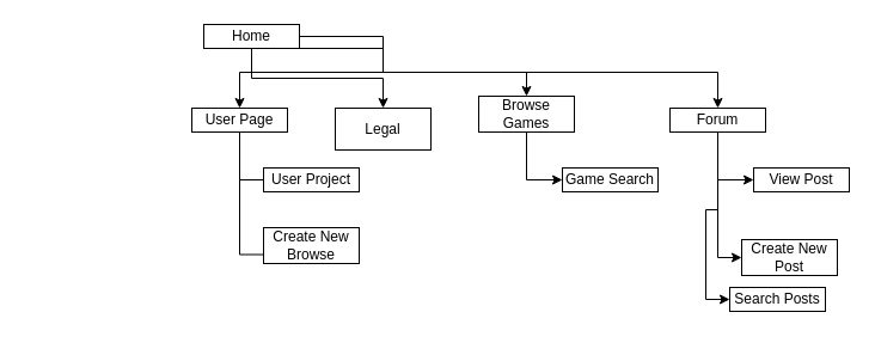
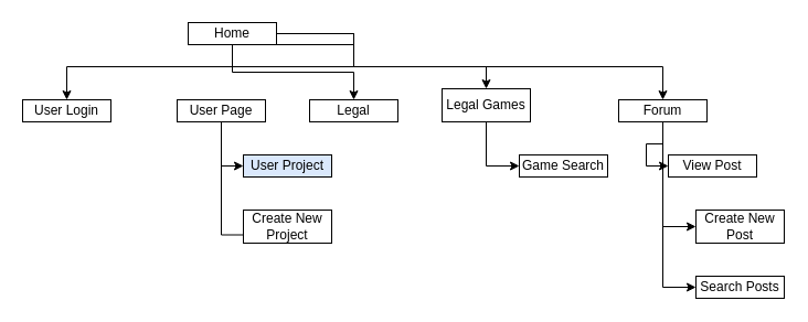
  <mxCell id="0" />
  <mxCell id="1" parent="0" />
- <mxCell id="2" style="edgeStyle=orthogonalEdgeStyle;rounded=0;orthogonalLoop=1;jettySize=auto;html=1;exitX=0.5;exitY=1;exitDx=0;exitDy=0;entryX=0.5;entryY=0;entryDx=0;entryDy=0;" edge="1" parent="1" source="7" target="10"><mxGeometry relative="1" as="geometry"><Array as="points"><mxPoint x="320" y="60" /><mxPoint x="200" y="60" /></Array></mxGeometry></mxCell>
  <mxCell id="3" style="edgeStyle=orthogonalEdgeStyle;rounded=0;orthogonalLoop=1;jettySize=auto;html=1;exitX=0.5;exitY=1;exitDx=0;exitDy=0;entryX=0.5;entryY=0;entryDx=0;entryDy=0;" edge="1" parent="1" source="7" target="23"><mxGeometry relative="1" as="geometry"><Array as="points"><mxPoint x="320" y="60" /><mxPoint x="440" y="60" /></Array></mxGeometry></mxCell>
  <mxCell id="4" style="edgeStyle=orthogonalEdgeStyle;rounded=0;orthogonalLoop=1;jettySize=auto;html=1;entryX=0.5;entryY=0;entryDx=0;entryDy=0;" edge="1" parent="1" source="7" target="15"><mxGeometry relative="1" as="geometry"><Array as="points"><mxPoint x="320" y="60" /><mxPoint x="600" y="60" /></Array></mxGeometry></mxCell>
+ <mxCell id="5" style="edgeStyle=orthogonalEdgeStyle;rounded=0;orthogonalLoop=1;jettySize=auto;html=1;entryX=0.5;entryY=0;entryDx=0;entryDy=0;" edge="1" parent="1" source="7" target="17"><mxGeometry relative="1" as="geometry"><Array as="points"><mxPoint x="320" y="60" /><mxPoint x="60" y="60" /></Array></mxGeometry></mxCell>
  <mxCell id="6" style="edgeStyle=orthogonalEdgeStyle;rounded=0;orthogonalLoop=1;jettySize=auto;html=1;exitX=0.5;exitY=1;exitDx=0;exitDy=0;entryX=0.5;entryY=0;entryDx=0;entryDy=0;" edge="1" parent="1" source="7" target="24"><mxGeometry relative="1" as="geometry" /></mxCell>
  <mxCell id="7" value="Home" style="rounded=0;whiteSpace=wrap;html=1;" vertex="1" parent="1"><mxGeometry x="170" y="20" width="80" height="20" as="geometry" /></mxCell>
  <mxCell id="8" style="edgeStyle=orthogonalEdgeStyle;rounded=0;orthogonalLoop=1;jettySize=auto;html=1;exitX=0.5;exitY=1;exitDx=0;exitDy=0;entryX=0;entryY=0.75;entryDx=0;entryDy=0;endArrow=none;" edge="1" parent="1" source="10" target="18"><mxGeometry relative="1" as="geometry"><mxPoint x="200" y="230" as="targetPoint" /></mxGeometry></mxCell>
- <mxCell id="9" style="edgeStyle=orthogonalEdgeStyle;rounded=0;orthogonalLoop=1;jettySize=auto;html=1;entryX=0;entryY=0.5;entryDx=0;entryDy=0;endArrow=none;" edge="1" parent="1" source="10" target="16"><mxGeometry relative="1" as="geometry"><mxPoint x="200" y="170" as="targetPoint" /></mxGeometry></mxCell>
+ <mxCell id="9" style="edgeStyle=orthogonalEdgeStyle;rounded=0;orthogonalLoop=1;jettySize=auto;html=1;entryX=0;entryY=0.5;entryDx=0;entryDy=0;" edge="1" parent="1" source="10" target="16"><mxGeometry relative="1" as="geometry"><mxPoint x="200" y="170" as="targetPoint" /></mxGeometry></mxCell>
  <mxCell id="10" value="User Page" style="rounded=0;whiteSpace=wrap;html=1;" vertex="1" parent="1"><mxGeometry x="160" y="90" width="80" height="20" as="geometry" /></mxCell>
  <mxCell id="11" value="Game Search&lt;span style=&quot;color: rgba(0 , 0 , 0 , 0) ; font-family: monospace ; font-size: 0px&quot;&gt;%3CmxGraphModel%3E%3Croot%3E%3CmxCell%20id%3D%220%22%2F%3E%3CmxCell%20id%3D%221%22%20parent%3D%220%22%2F%3E%3CmxCell%20id%3D%222%22%20value%3D%22User%20Page%22%20style%3D%22rounded%3D0%3BwhiteSpace%3Dwrap%3Bhtml%3D1%3B%22%20vertex%3D%221%22%20parent%3D%221%22%3E%3CmxGeometry%20x%3D%22130%22%20y%3D%22140%22%20width%3D%22100%22%20height%3D%2220%22%20as%3D%22geometry%22%2F%3E%3C%2FmxCell%3E%3C%2Froot%3E%3C%2FmxGraphModel%3E&lt;/span&gt;" style="rounded=0;whiteSpace=wrap;html=1;" vertex="1" parent="1"><mxGeometry x="470" y="140" width="80" height="20" as="geometry" /></mxCell>
  <mxCell id="12" style="edgeStyle=orthogonalEdgeStyle;rounded=0;orthogonalLoop=1;jettySize=auto;html=1;exitX=0.5;exitY=1;exitDx=0;exitDy=0;entryX=0;entryY=0.5;entryDx=0;entryDy=0;" edge="1" parent="1" source="15" target="19"><mxGeometry relative="1" as="geometry" /></mxCell>
  <mxCell id="13" style="edgeStyle=orthogonalEdgeStyle;rounded=0;orthogonalLoop=1;jettySize=auto;html=1;exitX=0.5;exitY=1;exitDx=0;exitDy=0;entryX=0;entryY=0.5;entryDx=0;entryDy=0;" edge="1" parent="1" source="15" target="20"><mxGeometry relative="1" as="geometry" /></mxCell>
  <mxCell id="14" style="edgeStyle=orthogonalEdgeStyle;rounded=0;orthogonalLoop=1;jettySize=auto;html=1;exitX=0.5;exitY=1;exitDx=0;exitDy=0;entryX=0;entryY=0.5;entryDx=0;entryDy=0;" edge="1" parent="1" source="15" target="21"><mxGeometry relative="1" as="geometry" /></mxCell>
  <mxCell id="15" value="Forum&lt;span style=&quot;color: rgba(0 , 0 , 0 , 0) ; font-family: monospace ; font-size: 0px&quot;&gt;%3CmxGraphModel%3E%3Croot%3E%3CmxCell%20id%3D%220%22%2F%3E%3CmxCell%20id%3D%221%22%20parent%3D%220%22%2F%3E%3CmxCell%20id%3D%222%22%20value%3D%22User%20Page%22%20style%3D%22rounded%3D0%3BwhiteSpace%3Dwrap%3Bhtml%3D1%3B%22%20vertex%3D%221%22%20parent%3D%221%22%3E%3CmxGeometry%20x%3D%22130%22%20y%3D%22140%22%20width%3D%22100%22%20height%3D%2220%22%20as%3D%22geometry%22%2F%3E%3C%2FmxCell%3E%3C%2Froot%3E%3C%2FmxGraphModel%3E&lt;/span&gt;" style="rounded=0;whiteSpace=wrap;html=1;" vertex="1" parent="1"><mxGeometry x="560" y="90" width="80" height="20" as="geometry" /></mxCell>
- <mxCell id="16" value="User Project" style="rounded=0;whiteSpace=wrap;html=1;" vertex="1" parent="1"><mxGeometry x="220" y="140" width="80" height="20" as="geometry" /></mxCell>
- <mxCell id="18" value="Create New&lt;br&gt;Browse" style="rounded=0;whiteSpace=wrap;html=1;" vertex="1" parent="1"><mxGeometry x="220" y="190" width="80" height="30" as="geometry" /></mxCell>
- <mxCell id="19" value="View Post" style="rounded=0;whiteSpace=wrap;html=1;" vertex="1" parent="1"><mxGeometry x="630" y="140" width="80" height="20" as="geometry" /></mxCell>
- <mxCell id="20" value="Create New Post" style="rounded=0;whiteSpace=wrap;html=1;" vertex="1" parent="1"><mxGeometry x="620" y="200" width="80" height="30" as="geometry" /></mxCell>
- <mxCell id="21" value="Search Posts" style="rounded=0;whiteSpace=wrap;html=1;" vertex="1" parent="1"><mxGeometry x="610" y="240" width="80" height="20" as="geometry" /></mxCell>
+ <mxCell id="16" value="User Project" style="rounded=0;whiteSpace=wrap;html=1;fillColor=#dae8fc;" vertex="1" parent="1"><mxGeometry x="220" y="140" width="80" height="20" as="geometry" /></mxCell>
+ <mxCell id="17" value="User Login" style="rounded=0;whiteSpace=wrap;html=1;" vertex="1" parent="1"><mxGeometry x="20" y="90" width="80" height="20" as="geometry" /></mxCell>
+ <mxCell id="18" value="Create New&lt;br&gt;Project" style="rounded=0;whiteSpace=wrap;html=1;" vertex="1" parent="1"><mxGeometry x="220" y="190" width="80" height="30" as="geometry" /></mxCell>
+ <mxCell id="19" value="View Post" style="rounded=0;whiteSpace=wrap;html=1;" vertex="1" parent="1"><mxGeometry x="605" y="140" width="80" height="20" as="geometry" /></mxCell>
+ <mxCell id="20" value="Create New Post" style="rounded=0;whiteSpace=wrap;html=1;" vertex="1" parent="1"><mxGeometry x="630" y="190" width="80" height="30" as="geometry" /></mxCell>
+ <mxCell id="21" value="Search Posts" style="rounded=0;whiteSpace=wrap;html=1;" vertex="1" parent="1"><mxGeometry x="630" y="250" width="80" height="20" as="geometry" /></mxCell>
  <mxCell id="22" style="edgeStyle=orthogonalEdgeStyle;rounded=0;orthogonalLoop=1;jettySize=auto;html=1;exitX=0.5;exitY=1;exitDx=0;exitDy=0;entryX=0;entryY=0.5;entryDx=0;entryDy=0;" edge="1" parent="1" source="23" target="11"><mxGeometry relative="1" as="geometry"><mxPoint x="450" y="160" as="targetPoint" /><Array as="points"><mxPoint x="440" y="150" /></Array></mxGeometry></mxCell>
- <mxCell id="23" value="Browse Games" style="rounded=0;whiteSpace=wrap;html=1;" vertex="1" parent="1"><mxGeometry x="400" y="80" width="80" height="30" as="geometry" /></mxCell>
- <mxCell id="24" value="Legal" style="rounded=0;whiteSpace=wrap;html=1;" vertex="1" parent="1"><mxGeometry x="280" y="90" width="80" height="35" as="geometry" /></mxCell>
+ <mxCell id="23" value="Legal Games" style="rounded=0;whiteSpace=wrap;html=1;" vertex="1" parent="1"><mxGeometry x="400" y="80" width="80" height="30" as="geometry" /></mxCell>
+ <mxCell id="24" value="Legal" style="rounded=0;whiteSpace=wrap;html=1;" vertex="1" parent="1"><mxGeometry x="280" y="90" width="80" height="20" as="geometry" /></mxCell>
